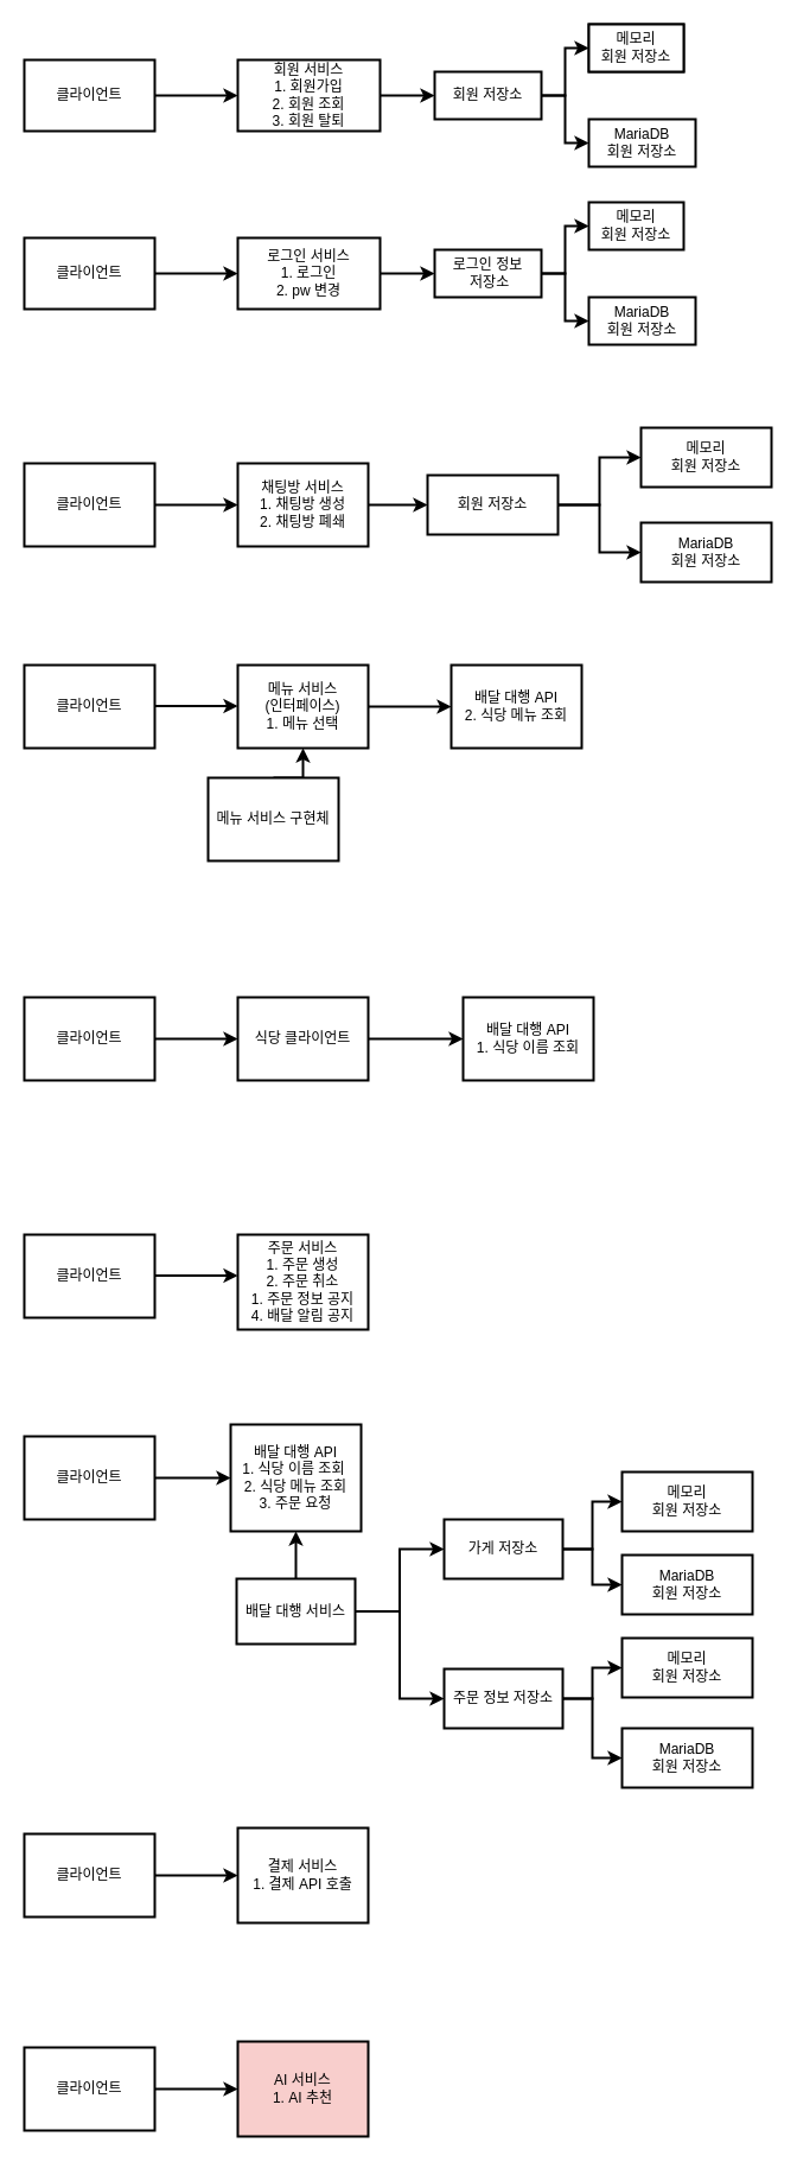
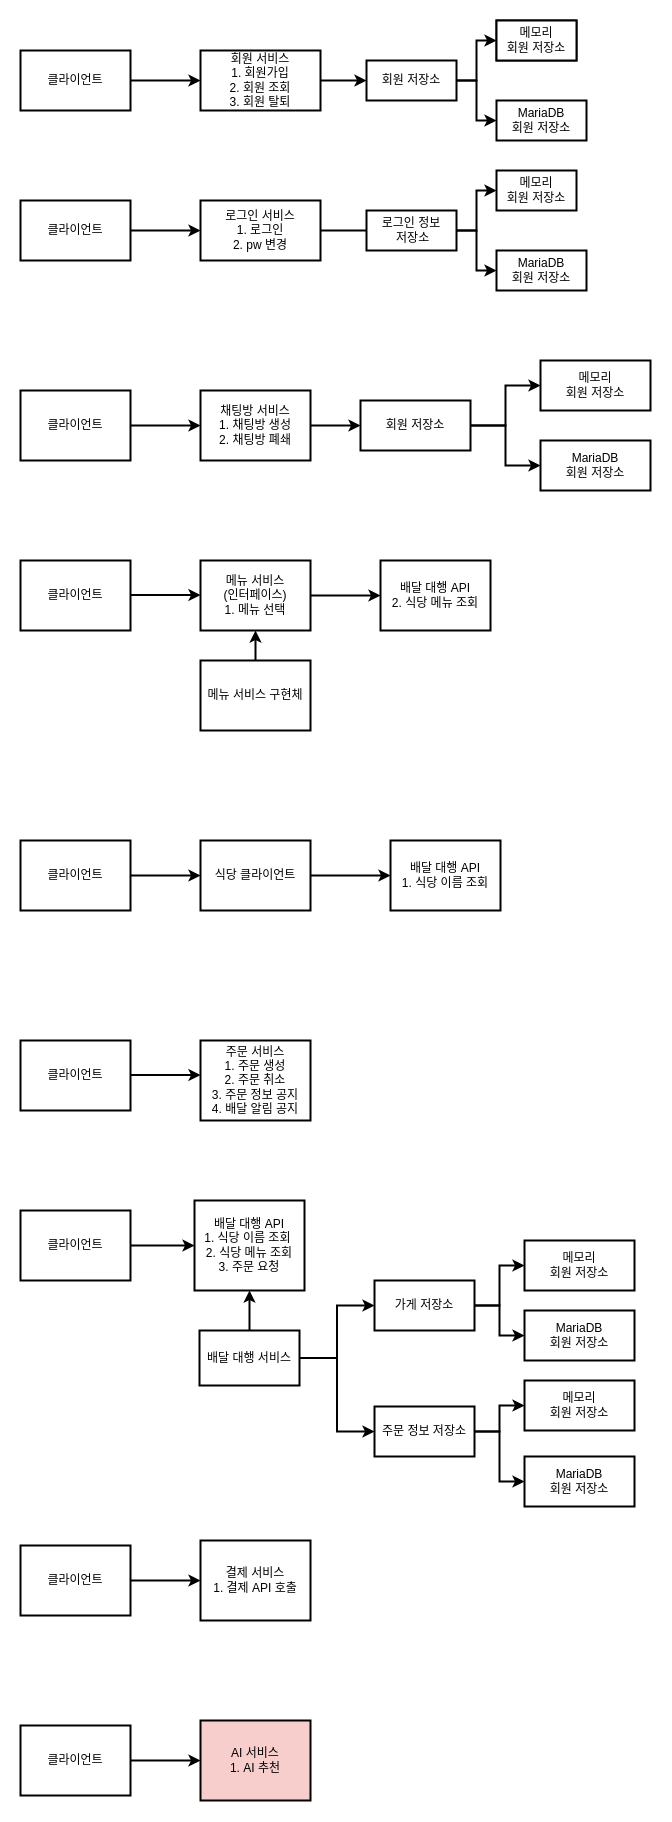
  <mxCell id="0" />
  <mxCell id="1" parent="0" />
  <mxCell id="2" style="edgeStyle=orthogonalEdgeStyle;rounded=0;orthogonalLoop=1;jettySize=auto;html=1;exitX=1;exitY=0.5;exitDx=0;exitDy=0;entryX=0;entryY=0.5;entryDx=0;entryDy=0;strokeWidth=2;" parent="1" source="3" target="5" edge="1"><mxGeometry relative="1" as="geometry" /></mxCell>
  <mxCell id="3" value="클라이언트" style="rounded=0;whiteSpace=wrap;html=1;strokeWidth=2;" parent="1" vertex="1"><mxGeometry x="20" y="390" width="110" height="70" as="geometry" /></mxCell>
  <mxCell id="4" style="edgeStyle=orthogonalEdgeStyle;rounded=0;orthogonalLoop=1;jettySize=auto;html=1;exitX=1;exitY=0.5;exitDx=0;exitDy=0;entryX=0;entryY=0.5;entryDx=0;entryDy=0;strokeWidth=2;" parent="1" source="5" target="8" edge="1"><mxGeometry relative="1" as="geometry" /></mxCell>
  <mxCell id="5" value="채팅방 서비스&lt;br&gt;1. 채팅방 생성&lt;br&gt;2. 채팅방 폐쇄" style="rounded=0;whiteSpace=wrap;html=1;strokeWidth=2;" parent="1" vertex="1"><mxGeometry x="200" y="390" width="110" height="70" as="geometry" /></mxCell>
  <mxCell id="6" style="edgeStyle=orthogonalEdgeStyle;rounded=0;orthogonalLoop=1;jettySize=auto;html=1;exitX=1;exitY=0.5;exitDx=0;exitDy=0;entryX=0;entryY=0.5;entryDx=0;entryDy=0;strokeWidth=2;" parent="1" source="8" target="9" edge="1"><mxGeometry relative="1" as="geometry" /></mxCell>
  <mxCell id="7" style="edgeStyle=orthogonalEdgeStyle;rounded=0;orthogonalLoop=1;jettySize=auto;html=1;exitX=1;exitY=0.5;exitDx=0;exitDy=0;entryX=0;entryY=0.5;entryDx=0;entryDy=0;strokeWidth=2;" parent="1" source="8" target="10" edge="1"><mxGeometry relative="1" as="geometry" /></mxCell>
  <mxCell id="8" value="회원 저장소" style="rounded=0;whiteSpace=wrap;html=1;strokeWidth=2;" parent="1" vertex="1"><mxGeometry x="360" y="400" width="110" height="50" as="geometry" /></mxCell>
  <mxCell id="9" value="메모리&lt;br&gt;회원 저장소" style="rounded=0;whiteSpace=wrap;html=1;strokeWidth=2;" parent="1" vertex="1"><mxGeometry x="540" y="360" width="110" height="50" as="geometry" /></mxCell>
  <mxCell id="10" value="MariaDB&lt;br&gt;회원 저장소" style="rounded=0;whiteSpace=wrap;html=1;strokeWidth=2;" parent="1" vertex="1"><mxGeometry x="540" y="440" width="110" height="50" as="geometry" /></mxCell>
  <mxCell id="11" value="결제 서비스&lt;br&gt;1. 결제 API 호출" style="rounded=0;whiteSpace=wrap;html=1;strokeWidth=2;" parent="1" vertex="1"><mxGeometry x="200" y="1540" width="110" height="80" as="geometry" /></mxCell>
  <mxCell id="12" style="edgeStyle=orthogonalEdgeStyle;rounded=0;orthogonalLoop=1;jettySize=auto;html=1;exitX=1;exitY=0.5;exitDx=0;exitDy=0;entryX=0;entryY=0.5;entryDx=0;entryDy=0;strokeWidth=2;" parent="1" source="13" target="11" edge="1"><mxGeometry relative="1" as="geometry" /></mxCell>
  <mxCell id="13" value="클라이언트" style="rounded=0;whiteSpace=wrap;html=1;strokeWidth=2;" parent="1" vertex="1"><mxGeometry x="20" y="1545" width="110" height="70" as="geometry" /></mxCell>
  <mxCell id="14" value="배달 대행 API&lt;br&gt;1. 식당 이름 조회&amp;nbsp;&lt;br&gt;2. 식당 메뉴 조회&lt;br&gt;3. 주문 요청" style="rounded=0;whiteSpace=wrap;html=1;strokeWidth=2;" parent="1" vertex="1"><mxGeometry x="194" y="1200" width="110" height="90" as="geometry" /></mxCell>
  <mxCell id="15" style="edgeStyle=orthogonalEdgeStyle;rounded=0;orthogonalLoop=1;jettySize=auto;html=1;exitX=0.5;exitY=0;exitDx=0;exitDy=0;entryX=0.5;entryY=1;entryDx=0;entryDy=0;strokeWidth=2;" parent="1" source="18" target="14" edge="1"><mxGeometry relative="1" as="geometry" /></mxCell>
  <mxCell id="16" style="edgeStyle=orthogonalEdgeStyle;rounded=0;orthogonalLoop=1;jettySize=auto;html=1;exitX=1;exitY=0.5;exitDx=0;exitDy=0;entryX=0;entryY=0.5;entryDx=0;entryDy=0;strokeWidth=2;" parent="1" source="18" target="24" edge="1"><mxGeometry relative="1" as="geometry" /></mxCell>
  <mxCell id="17" style="edgeStyle=orthogonalEdgeStyle;rounded=0;orthogonalLoop=1;jettySize=auto;html=1;exitX=1;exitY=0.5;exitDx=0;exitDy=0;entryX=0;entryY=0.5;entryDx=0;entryDy=0;strokeWidth=2;" parent="1" source="18" target="21" edge="1"><mxGeometry relative="1" as="geometry" /></mxCell>
  <mxCell id="18" value="배달 대행 서비스" style="rounded=0;whiteSpace=wrap;html=1;strokeWidth=2;" parent="1" vertex="1"><mxGeometry x="199" y="1330" width="100" height="55" as="geometry" /></mxCell>
  <mxCell id="19" style="edgeStyle=orthogonalEdgeStyle;rounded=0;orthogonalLoop=1;jettySize=auto;html=1;exitX=1;exitY=0.5;exitDx=0;exitDy=0;entryX=0;entryY=0.5;entryDx=0;entryDy=0;strokeWidth=2;" parent="1" source="21" target="25" edge="1"><mxGeometry relative="1" as="geometry" /></mxCell>
  <mxCell id="20" style="edgeStyle=orthogonalEdgeStyle;rounded=0;orthogonalLoop=1;jettySize=auto;html=1;exitX=1;exitY=0.5;exitDx=0;exitDy=0;entryX=0;entryY=0.5;entryDx=0;entryDy=0;strokeWidth=2;" parent="1" source="21" target="26" edge="1"><mxGeometry relative="1" as="geometry" /></mxCell>
  <mxCell id="21" value="가게 저장소" style="rounded=0;whiteSpace=wrap;html=1;strokeWidth=2;" parent="1" vertex="1"><mxGeometry x="374" y="1280" width="100" height="50" as="geometry" /></mxCell>
  <mxCell id="22" style="edgeStyle=orthogonalEdgeStyle;rounded=0;orthogonalLoop=1;jettySize=auto;html=1;exitX=1;exitY=0.5;exitDx=0;exitDy=0;entryX=0;entryY=0.5;entryDx=0;entryDy=0;strokeWidth=2;" parent="1" source="24" target="27" edge="1"><mxGeometry relative="1" as="geometry" /></mxCell>
  <mxCell id="23" style="edgeStyle=orthogonalEdgeStyle;rounded=0;orthogonalLoop=1;jettySize=auto;html=1;exitX=1;exitY=0.5;exitDx=0;exitDy=0;entryX=0;entryY=0.5;entryDx=0;entryDy=0;strokeWidth=2;" parent="1" source="24" target="28" edge="1"><mxGeometry relative="1" as="geometry" /></mxCell>
  <mxCell id="24" value="주문 정보 저장소" style="rounded=0;whiteSpace=wrap;html=1;strokeWidth=2;" parent="1" vertex="1"><mxGeometry x="374" y="1406" width="100" height="50" as="geometry" /></mxCell>
  <mxCell id="25" value="메모리&lt;br&gt;회원 저장소" style="rounded=0;whiteSpace=wrap;html=1;strokeWidth=2;" parent="1" vertex="1"><mxGeometry x="524" y="1240" width="110" height="50" as="geometry" /></mxCell>
  <mxCell id="26" value="MariaDB&lt;br&gt;회원 저장소" style="rounded=0;whiteSpace=wrap;html=1;strokeWidth=2;" parent="1" vertex="1"><mxGeometry x="524" y="1310" width="110" height="50" as="geometry" /></mxCell>
  <mxCell id="27" value="메모리&lt;br&gt;회원 저장소" style="rounded=0;whiteSpace=wrap;html=1;strokeWidth=2;" parent="1" vertex="1"><mxGeometry x="524" y="1380" width="110" height="50" as="geometry" /></mxCell>
  <mxCell id="28" value="MariaDB&lt;br&gt;회원 저장소" style="rounded=0;whiteSpace=wrap;html=1;strokeWidth=2;" parent="1" vertex="1"><mxGeometry x="524" y="1456" width="110" height="50" as="geometry" /></mxCell>
  <mxCell id="29" style="edgeStyle=orthogonalEdgeStyle;rounded=0;orthogonalLoop=1;jettySize=auto;html=1;exitX=1;exitY=0.5;exitDx=0;exitDy=0;entryX=0;entryY=0.5;entryDx=0;entryDy=0;strokeWidth=2;" parent="1" source="30" target="14" edge="1"><mxGeometry relative="1" as="geometry" /></mxCell>
  <mxCell id="30" value="클라이언트" style="rounded=0;whiteSpace=wrap;html=1;strokeWidth=2;" parent="1" vertex="1"><mxGeometry x="20" y="1210" width="110" height="70" as="geometry" /></mxCell>
  <mxCell id="31" style="edgeStyle=orthogonalEdgeStyle;rounded=0;orthogonalLoop=1;jettySize=auto;html=1;exitX=1;exitY=0.5;exitDx=0;exitDy=0;entryX=0;entryY=0.5;entryDx=0;entryDy=0;strokeWidth=2;" parent="1" edge="1"><mxGeometry relative="1" as="geometry"><mxPoint x="130" y="1074.58" as="sourcePoint" /><mxPoint x="200" y="1074.58" as="targetPoint" /></mxGeometry></mxCell>
  <mxCell id="32" value="클라이언트" style="rounded=0;whiteSpace=wrap;html=1;strokeWidth=2;" parent="1" vertex="1"><mxGeometry x="20" y="1040" width="110" height="70" as="geometry" /></mxCell>
- <mxCell id="33" value="주문 서비스&lt;br&gt;1. 주문 생성&lt;br&gt;2. 주문 취소&lt;br&gt;1. 주문 정보 공지&lt;br&gt;4. 배달 알림 공지" style="rounded=0;whiteSpace=wrap;html=1;strokeWidth=2;" parent="1" vertex="1"><mxGeometry x="200" y="1040" width="110" height="80" as="geometry" /></mxCell>
+ <mxCell id="33" value="주문 서비스&lt;br&gt;1. 주문 생성&lt;br&gt;2. 주문 취소&lt;br&gt;3. 주문 정보 공지&lt;br&gt;4. 배달 알림 공지" style="rounded=0;whiteSpace=wrap;html=1;strokeWidth=2;" parent="1" vertex="1"><mxGeometry x="200" y="1040" width="110" height="80" as="geometry" /></mxCell>
  <mxCell id="34" style="edgeStyle=orthogonalEdgeStyle;rounded=0;orthogonalLoop=1;jettySize=auto;html=1;exitX=1;exitY=0.5;exitDx=0;exitDy=0;entryX=0;entryY=0.5;entryDx=0;entryDy=0;strokeWidth=2;" parent="1" edge="1"><mxGeometry relative="1" as="geometry"><mxPoint x="130" y="594.58" as="sourcePoint" /><mxPoint x="200" y="594.58" as="targetPoint" /></mxGeometry></mxCell>
  <mxCell id="35" value="클라이언트" style="rounded=0;whiteSpace=wrap;html=1;strokeWidth=2;" parent="1" vertex="1"><mxGeometry x="20" y="560" width="110" height="70" as="geometry" /></mxCell>
  <mxCell id="36" style="edgeStyle=orthogonalEdgeStyle;rounded=0;orthogonalLoop=1;jettySize=auto;html=1;exitX=1;exitY=0.5;exitDx=0;exitDy=0;entryX=0;entryY=0.5;entryDx=0;entryDy=0;strokeWidth=2;" parent="1" source="37" target="38" edge="1"><mxGeometry relative="1" as="geometry" /></mxCell>
  <mxCell id="37" value="메뉴 서비스&lt;br&gt;(인터페이스)&lt;br&gt;1. 메뉴 선택" style="rounded=0;whiteSpace=wrap;html=1;strokeWidth=2;" parent="1" vertex="1"><mxGeometry x="200" y="560" width="110" height="70" as="geometry" /></mxCell>
  <mxCell id="38" value="배달 대행 API&lt;br&gt;2. 식당 메뉴 조회" style="rounded=0;whiteSpace=wrap;html=1;strokeWidth=2;" parent="1" vertex="1"><mxGeometry x="380" y="560" width="110" height="70" as="geometry" /></mxCell>
  <mxCell id="39" style="edgeStyle=orthogonalEdgeStyle;rounded=0;orthogonalLoop=1;jettySize=auto;html=1;exitX=0.5;exitY=0;exitDx=0;exitDy=0;entryX=0.5;entryY=1;entryDx=0;entryDy=0;strokeWidth=2;" parent="1" source="40" target="37" edge="1"><mxGeometry relative="1" as="geometry" /></mxCell>
- <mxCell id="40" value="메뉴 서비스 구현체" style="rounded=0;whiteSpace=wrap;html=1;strokeWidth=2;" parent="1" vertex="1"><mxGeometry x="175" y="655" width="110" height="70" as="geometry" /></mxCell>
+ <mxCell id="40" value="메뉴 서비스 구현체" style="rounded=0;whiteSpace=wrap;html=1;strokeWidth=2;" parent="1" vertex="1"><mxGeometry x="200" y="660" width="110" height="70" as="geometry" /></mxCell>
  <mxCell id="41" style="edgeStyle=orthogonalEdgeStyle;rounded=0;orthogonalLoop=1;jettySize=auto;html=1;strokeWidth=2;" parent="1" source="42" target="44" edge="1"><mxGeometry relative="1" as="geometry"><mxPoint x="300" y="80" as="targetPoint" /></mxGeometry></mxCell>
  <mxCell id="42" value="클라이언트" style="rounded=0;whiteSpace=wrap;html=1;strokeWidth=2;" parent="1" vertex="1"><mxGeometry x="20" y="50" width="110" height="60" as="geometry" /></mxCell>
  <mxCell id="43" style="edgeStyle=orthogonalEdgeStyle;rounded=0;orthogonalLoop=1;jettySize=auto;html=1;strokeWidth=2;" parent="1" source="44" target="47" edge="1"><mxGeometry relative="1" as="geometry"><mxPoint x="440" y="80" as="targetPoint" /></mxGeometry></mxCell>
  <mxCell id="44" value="&lt;font style=&quot;font-size: 12px;&quot;&gt;회원 서비스&lt;br&gt;&lt;font style=&quot;font-size: 12px;&quot;&gt;1. 회원가입&lt;br style=&quot;&quot;&gt;2. 회원 조회&lt;br style=&quot;&quot;&gt;3. 회원 탈퇴&lt;/font&gt;&lt;/font&gt;" style="rounded=0;whiteSpace=wrap;html=1;strokeWidth=2;" parent="1" vertex="1"><mxGeometry x="200" y="50" width="120" height="60" as="geometry" /></mxCell>
  <mxCell id="45" style="edgeStyle=orthogonalEdgeStyle;rounded=0;orthogonalLoop=1;jettySize=auto;html=1;entryX=0;entryY=0.5;entryDx=0;entryDy=0;strokeWidth=2;" parent="1" source="47" target="49" edge="1"><mxGeometry relative="1" as="geometry" /></mxCell>
  <mxCell id="46" style="edgeStyle=orthogonalEdgeStyle;rounded=0;orthogonalLoop=1;jettySize=auto;html=1;entryX=0;entryY=0.5;entryDx=0;entryDy=0;strokeWidth=2;" parent="1" source="47" target="48" edge="1"><mxGeometry relative="1" as="geometry" /></mxCell>
  <mxCell id="47" value="회원 저장소" style="rounded=0;whiteSpace=wrap;html=1;strokeWidth=2;" parent="1" vertex="1"><mxGeometry x="366" y="60" width="90" height="40" as="geometry" /></mxCell>
  <mxCell id="48" value="MariaDB&lt;br&gt;회원 저장소" style="rounded=0;whiteSpace=wrap;html=1;strokeWidth=2;" parent="1" vertex="1"><mxGeometry x="496" y="100" width="90" height="40" as="geometry" /></mxCell>
  <mxCell id="49" value="메모리&lt;br&gt;회원 저장소" style="rounded=0;whiteSpace=wrap;html=1;strokeWidth=2;" parent="1" vertex="1"><mxGeometry x="496" y="20" width="80" height="40" as="geometry" /></mxCell>
  <mxCell id="50" style="edgeStyle=orthogonalEdgeStyle;rounded=0;orthogonalLoop=1;jettySize=auto;html=1;strokeWidth=2;" parent="1" source="51" target="53" edge="1"><mxGeometry relative="1" as="geometry"><mxPoint x="300" y="230" as="targetPoint" /></mxGeometry></mxCell>
  <mxCell id="51" value="클라이언트" style="rounded=0;whiteSpace=wrap;html=1;strokeWidth=2;" parent="1" vertex="1"><mxGeometry x="20" y="200" width="110" height="60" as="geometry" /></mxCell>
- <mxCell id="52" style="edgeStyle=orthogonalEdgeStyle;rounded=0;orthogonalLoop=1;jettySize=auto;html=1;strokeWidth=2;" parent="1" source="53" target="56" edge="1"><mxGeometry relative="1" as="geometry"><mxPoint x="440" y="230" as="targetPoint" /></mxGeometry></mxCell>
+ <mxCell id="52" style="edgeStyle=orthogonalEdgeStyle;rounded=0;orthogonalLoop=1;jettySize=auto;html=1;strokeWidth=2;endArrow=none;" parent="1" source="53" target="56" edge="1"><mxGeometry relative="1" as="geometry"><mxPoint x="440" y="230" as="targetPoint" /></mxGeometry></mxCell>
  <mxCell id="53" value="로그인 서비스&lt;br&gt;1. 로그인&lt;br&gt;2. pw 변경" style="rounded=0;whiteSpace=wrap;html=1;strokeWidth=2;" parent="1" vertex="1"><mxGeometry x="200" y="200" width="120" height="60" as="geometry" /></mxCell>
  <mxCell id="54" style="edgeStyle=orthogonalEdgeStyle;rounded=0;orthogonalLoop=1;jettySize=auto;html=1;entryX=0;entryY=0.5;entryDx=0;entryDy=0;strokeWidth=2;" parent="1" source="56" target="58" edge="1"><mxGeometry relative="1" as="geometry" /></mxCell>
  <mxCell id="55" style="edgeStyle=orthogonalEdgeStyle;rounded=0;orthogonalLoop=1;jettySize=auto;html=1;entryX=0;entryY=0.5;entryDx=0;entryDy=0;strokeWidth=2;" parent="1" source="56" target="57" edge="1"><mxGeometry relative="1" as="geometry" /></mxCell>
  <mxCell id="56" value="로그인 정보&lt;br&gt;&amp;nbsp;저장소" style="rounded=0;whiteSpace=wrap;html=1;strokeWidth=2;" parent="1" vertex="1"><mxGeometry x="366" y="210" width="90" height="40" as="geometry" /></mxCell>
  <mxCell id="57" value="MariaDB&lt;br&gt;회원 저장소" style="rounded=0;whiteSpace=wrap;html=1;strokeWidth=2;" parent="1" vertex="1"><mxGeometry x="496" y="250" width="90" height="40" as="geometry" /></mxCell>
  <mxCell id="58" value="메모리&lt;br&gt;회원 저장소" style="rounded=0;whiteSpace=wrap;html=1;strokeWidth=2;" parent="1" vertex="1"><mxGeometry x="496" y="170" width="80" height="40" as="geometry" /></mxCell>
  <mxCell id="59" value="메모리&lt;br&gt;회원 저장소" style="rounded=0;whiteSpace=wrap;html=1;strokeWidth=2;" parent="1" vertex="1"><mxGeometry x="496" y="20" width="80" height="40" as="geometry" /></mxCell>
  <mxCell id="60" style="edgeStyle=orthogonalEdgeStyle;rounded=0;orthogonalLoop=1;jettySize=auto;html=1;exitX=1;exitY=0.5;exitDx=0;exitDy=0;entryX=0;entryY=0.5;entryDx=0;entryDy=0;strokeWidth=2;" parent="1" source="61" target="63" edge="1"><mxGeometry relative="1" as="geometry" /></mxCell>
  <mxCell id="61" value="클라이언트" style="rounded=0;whiteSpace=wrap;html=1;strokeWidth=2;" parent="1" vertex="1"><mxGeometry x="20" y="840" width="110" height="70" as="geometry" /></mxCell>
  <mxCell id="62" style="edgeStyle=orthogonalEdgeStyle;rounded=0;orthogonalLoop=1;jettySize=auto;html=1;exitX=1;exitY=0.5;exitDx=0;exitDy=0;entryX=0;entryY=0.5;entryDx=0;entryDy=0;strokeWidth=2;" parent="1" source="63" edge="1"><mxGeometry relative="1" as="geometry"><mxPoint x="390" y="875" as="targetPoint" /></mxGeometry></mxCell>
  <mxCell id="63" value="식당 클라이언트" style="rounded=0;whiteSpace=wrap;html=1;strokeWidth=2;" parent="1" vertex="1"><mxGeometry x="200" y="840" width="110" height="70" as="geometry" /></mxCell>
  <mxCell id="64" value="배달 대행 API&lt;br&gt;1. 식당 이름 조회" style="rounded=0;whiteSpace=wrap;html=1;strokeWidth=2;" parent="1" vertex="1"><mxGeometry x="390" y="840" width="110" height="70" as="geometry" /></mxCell>
  <mxCell id="65" value="AI 서비스&lt;br&gt;1. AI 추천" style="rounded=0;whiteSpace=wrap;html=1;strokeWidth=2;fillColor=#f8cecc;" parent="1" vertex="1"><mxGeometry x="200" y="1720" width="110" height="80" as="geometry" /></mxCell>
  <mxCell id="66" style="edgeStyle=orthogonalEdgeStyle;rounded=0;orthogonalLoop=1;jettySize=auto;html=1;exitX=1;exitY=0.5;exitDx=0;exitDy=0;entryX=0;entryY=0.5;entryDx=0;entryDy=0;strokeWidth=2;" parent="1" source="67" target="65" edge="1"><mxGeometry relative="1" as="geometry" /></mxCell>
  <mxCell id="67" value="클라이언트" style="rounded=0;whiteSpace=wrap;html=1;strokeWidth=2;" parent="1" vertex="1"><mxGeometry x="20" y="1725" width="110" height="70" as="geometry" /></mxCell>
